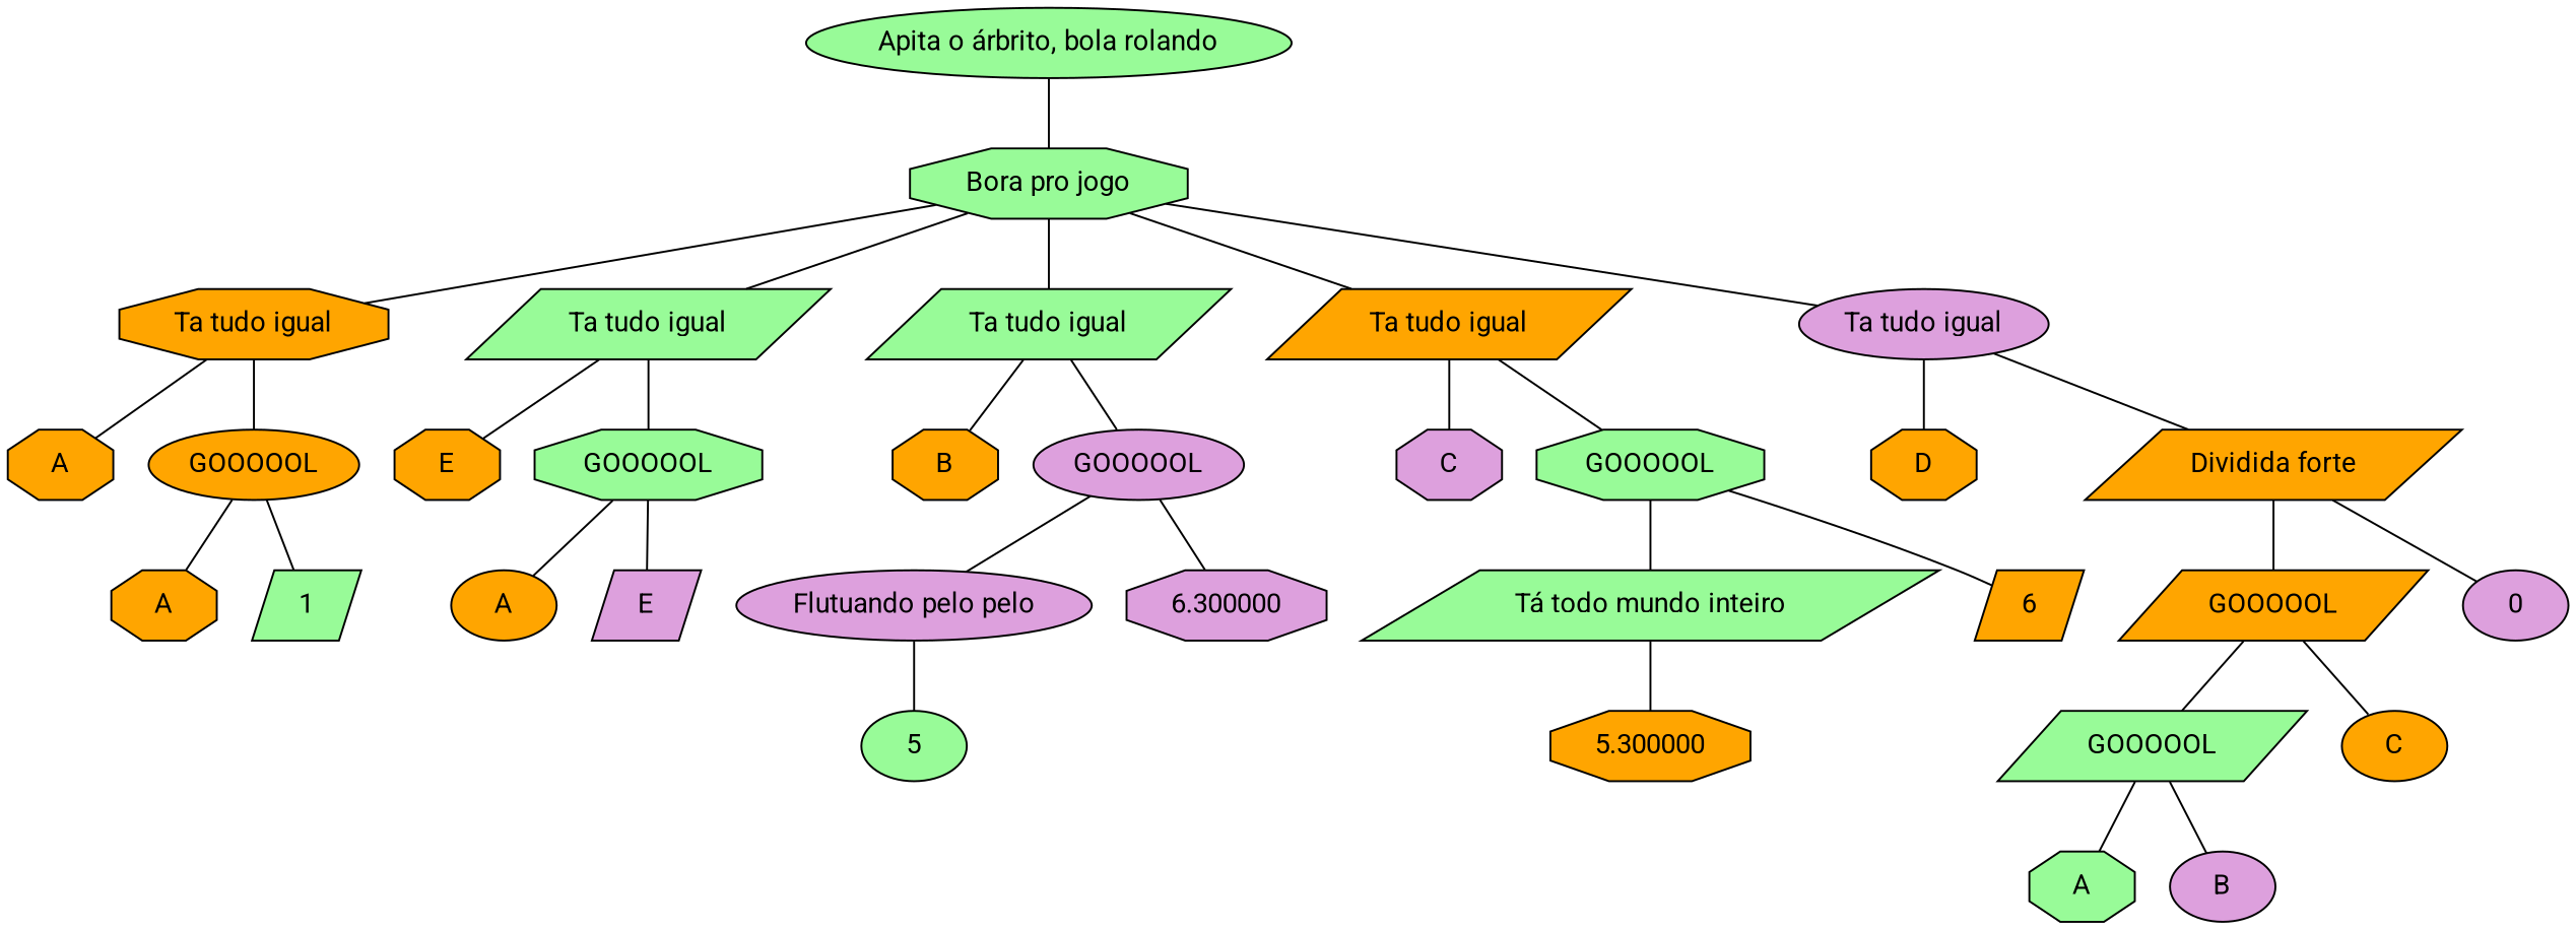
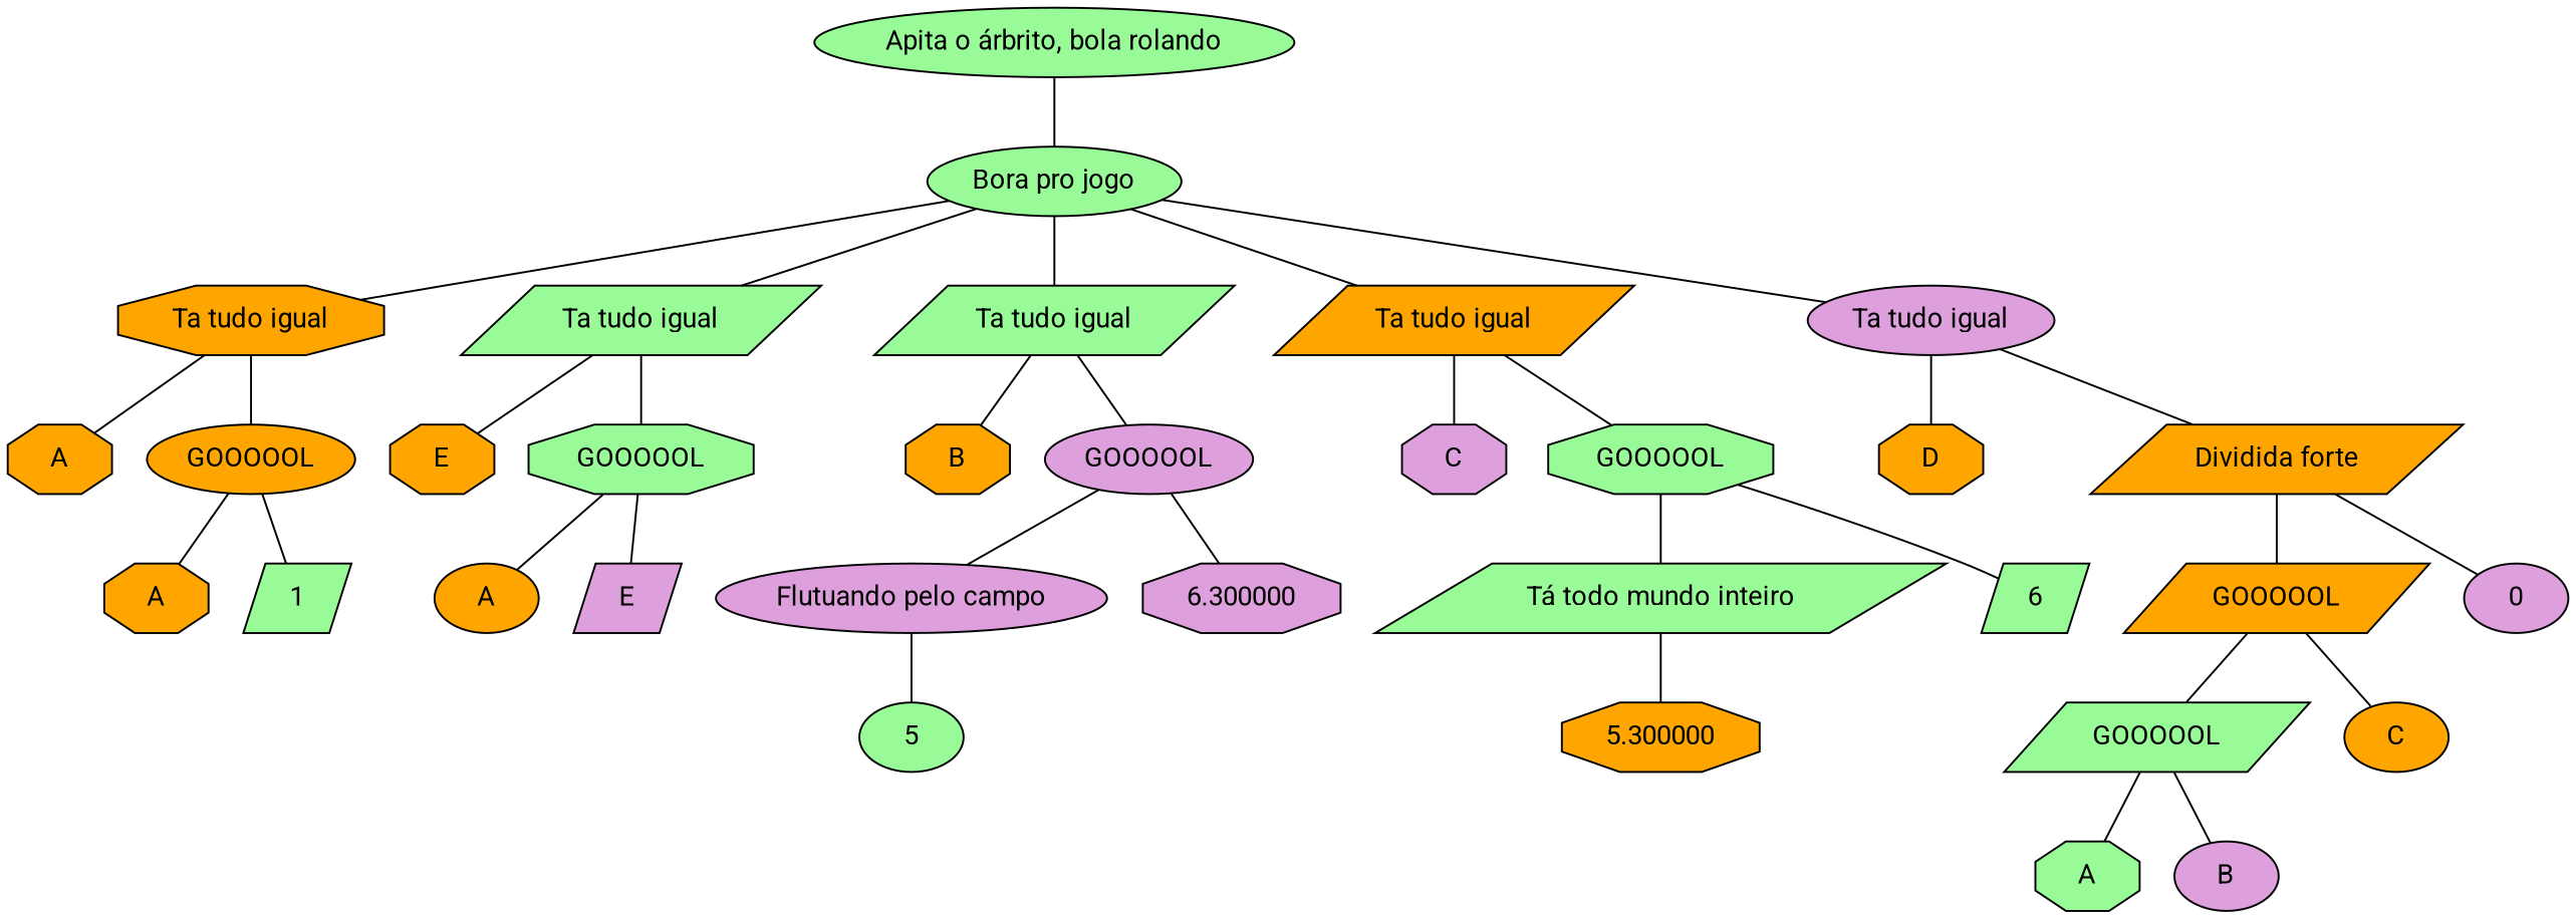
  graph {
    fontname=Roboto
    node [fillcolor=orange fontname=Roboto shape=octagon style=filled]
    edge [fontname=Roboto]
    n1 [fillcolor=palegreen label="Apita o árbrito, bola rolando" shape=ellipse]
-   n2 [fillcolor=palegreen label="Bora pro jogo"]
+   n2 [fillcolor=palegreen label="Bora pro jogo" shape=ellipse]
    n3 [label="Ta tudo igual"]
    n4 [fillcolor=palegreen label="Ta tudo igual" shape=parallelogram]
    n5 [fillcolor=palegreen label="Ta tudo igual" shape=parallelogram]
    n6 [label="Ta tudo igual" shape=parallelogram]
    n7 [fillcolor=plum label="Ta tudo igual" shape=ellipse]
    n8 [label=A]
    n9 [label=GOOOOOL shape=ellipse]
    n10 [label=E]
    n11 [fillcolor=palegreen label=GOOOOOL]
    n12 [label=B]
    n13 [fillcolor=plum label=GOOOOOL shape=ellipse]
    n14 [fillcolor=plum label=C]
    n15 [fillcolor=palegreen label=GOOOOOL]
    n16 [label=D]
    n17 [label="Dividida forte" shape=parallelogram]
    n18 [label=A]
    n19 [fillcolor=palegreen label=1 shape=parallelogram]
    n20 [label=A shape=ellipse]
    n21 [fillcolor=plum label=E shape=parallelogram]
-   n22 [fillcolor=plum label="Flutuando pelo pelo" shape=ellipse]
+   n22 [fillcolor=plum label="Flutuando pelo campo" shape=ellipse]
    n23 [fillcolor=plum label=6.300000]
    n24 [fillcolor=palegreen label=5 shape=ellipse]
    n25 [fillcolor=palegreen label="Tá todo mundo inteiro" shape=parallelogram]
-   n26 [label=6 shape=parallelogram]
+   n26 [fillcolor=palegreen label=6 shape=parallelogram]
    n27 [label=5.300000]
    n28 [label=GOOOOOL shape=parallelogram]
    n29 [fillcolor=plum label=0 shape=ellipse]
    n30 [fillcolor=palegreen label=GOOOOOL shape=parallelogram]
    n31 [label=C shape=ellipse]
    n32 [fillcolor=palegreen label=A]
    n33 [fillcolor=plum label=B shape=ellipse]
    n1 -- n2
    n2 -- n3
    n2 -- n4
    n2 -- n5
    n2 -- n6
    n2 -- n7
    n3 -- n8
    n3 -- n9
    n4 -- n10
    n4 -- n11
    n5 -- n12
    n5 -- n13
    n6 -- n14
    n6 -- n15
    n7 -- n16
    n7 -- n17
    n9 -- n18
    n9 -- n19
    n11 -- n20
    n11 -- n21
    n13 -- n22
    n13 -- n23
    n15 -- n25
    n15 -- n26
    n17 -- n28
    n17 -- n29
    n22 -- n24
    n25 -- n27
    n28 -- n30
    n28 -- n31
    n30 -- n32
    n30 -- n33
  }
